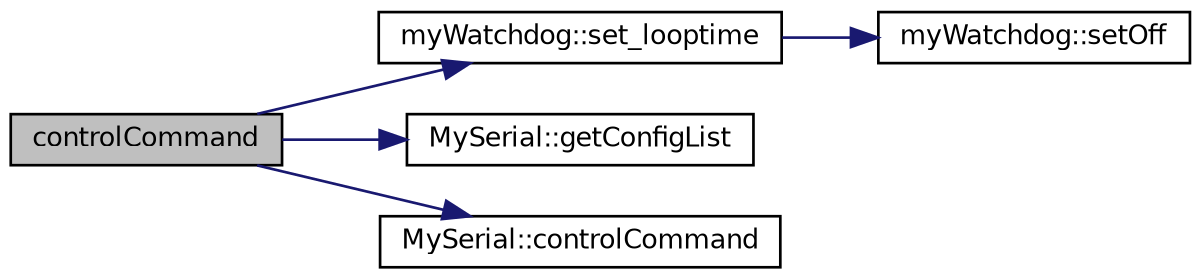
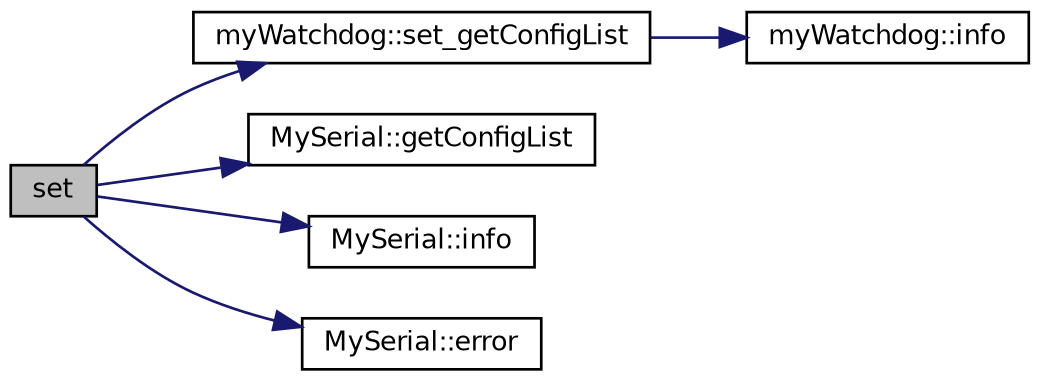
  digraph {
    rankdir=LR
    node [color=black fillcolor=white fontname=Helvetica fontsize=10 shape=record style=filled]
    edge [color=midnightblue fontname=Helvetica fontsize=10 labelfontname=Helvetica labelfontsize=10 style=solid]
-   n1 [fillcolor=grey75 fontcolor=black height=0.2 label=controlCommand width=0.4]
-   n2 [height=0.2 label="myWatchdog::set_looptime" width=0.4]
+   n1 [fillcolor=grey75 fontcolor=black height=0.2 label=set width=0.4]
+   n2 [height=0.2 label="myWatchdog::set_getConfigList" width=0.4]
    n3 [height=0.2 label="MySerial::getConfigList" width=0.4]
-   n4 [height=0.2 label="MySerial::controlCommand" width=0.4]
-   n6 [height=0.2 label="myWatchdog::setOff" width=0.4]
+   n4 [height=0.2 label="MySerial::info" width=0.4]
+   n5 [height=0.2 label="MySerial::error" width=0.4]
+   n6 [height=0.2 label="myWatchdog::info" width=0.4]
    n1 -> n2
    n1 -> n3
    n1 -> n4
+   n1 -> n5
    n2 -> n6
  }
